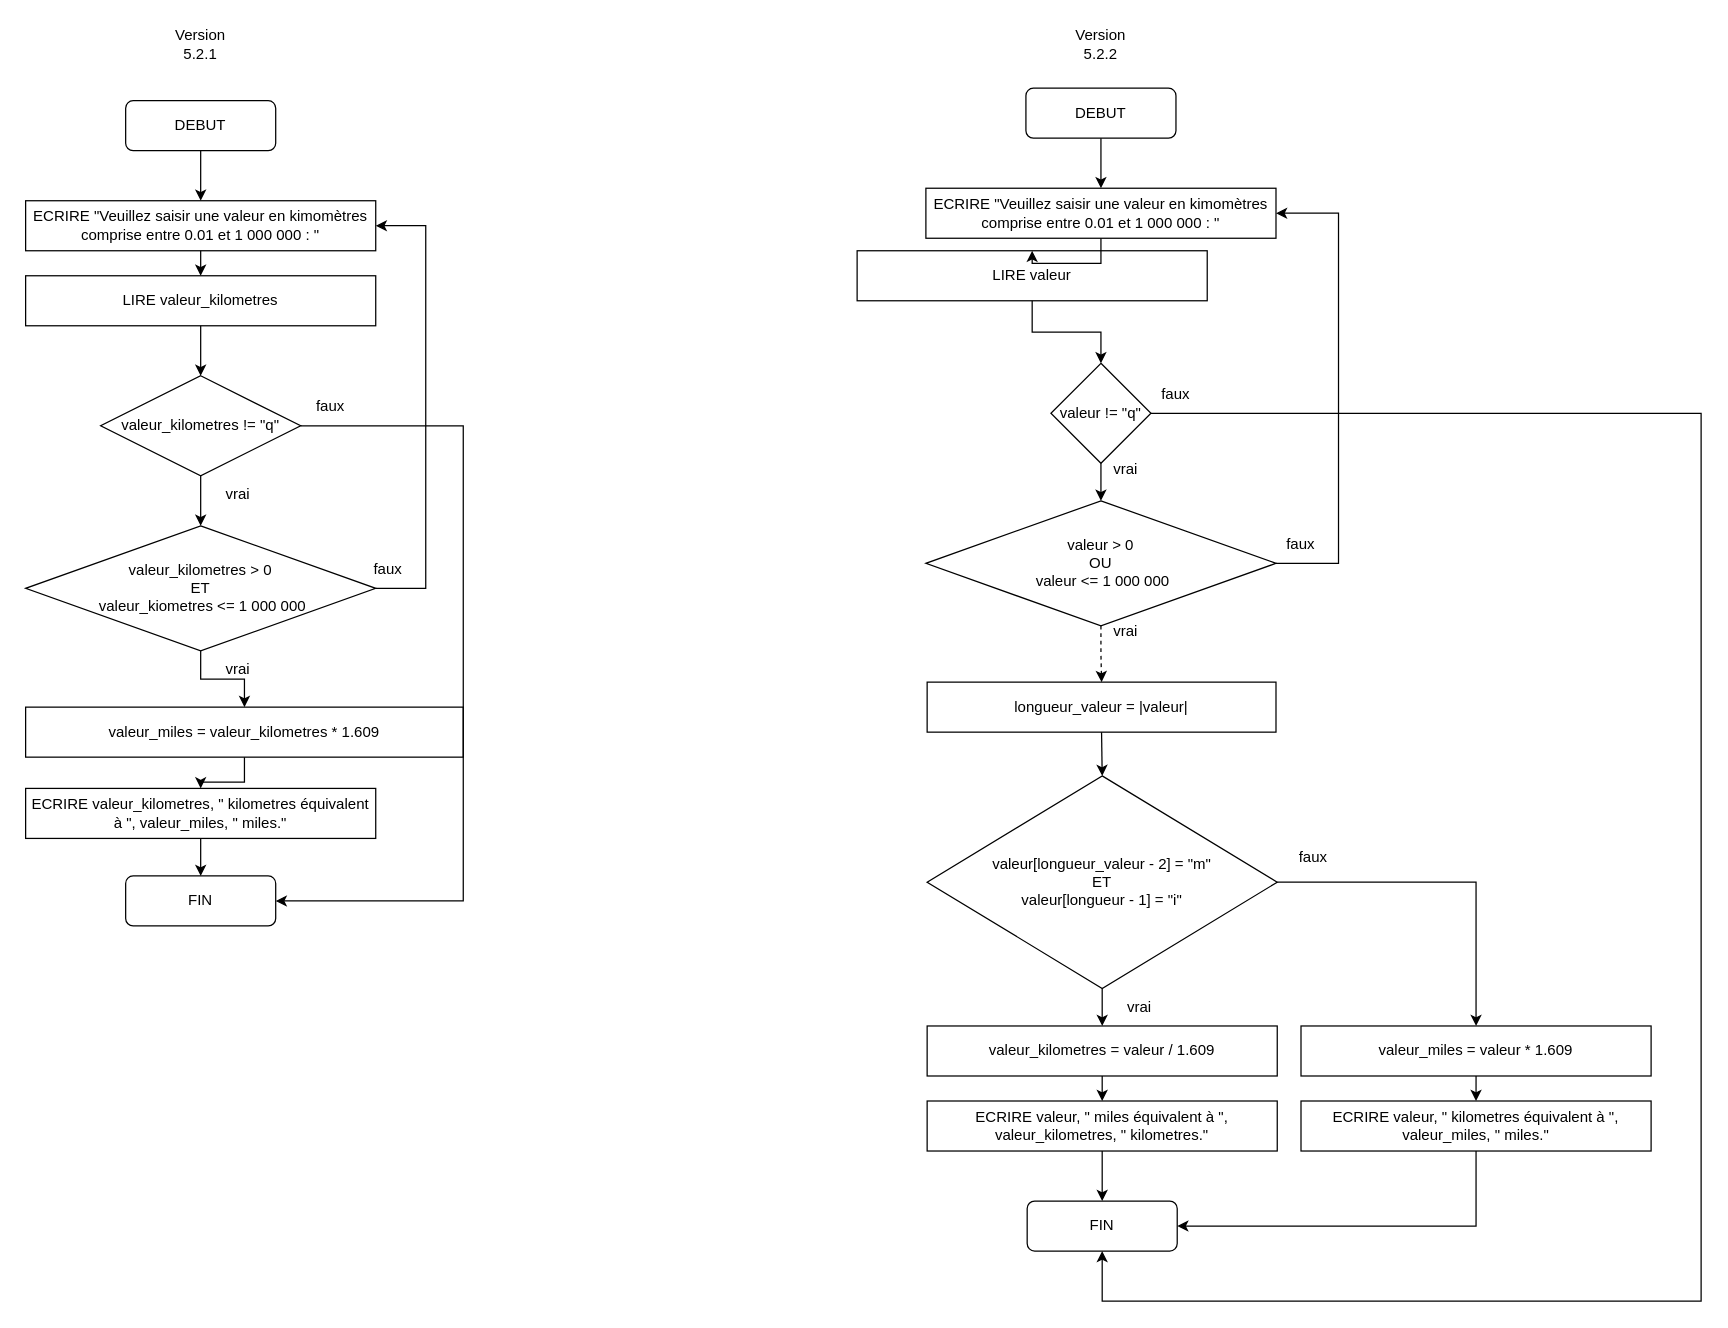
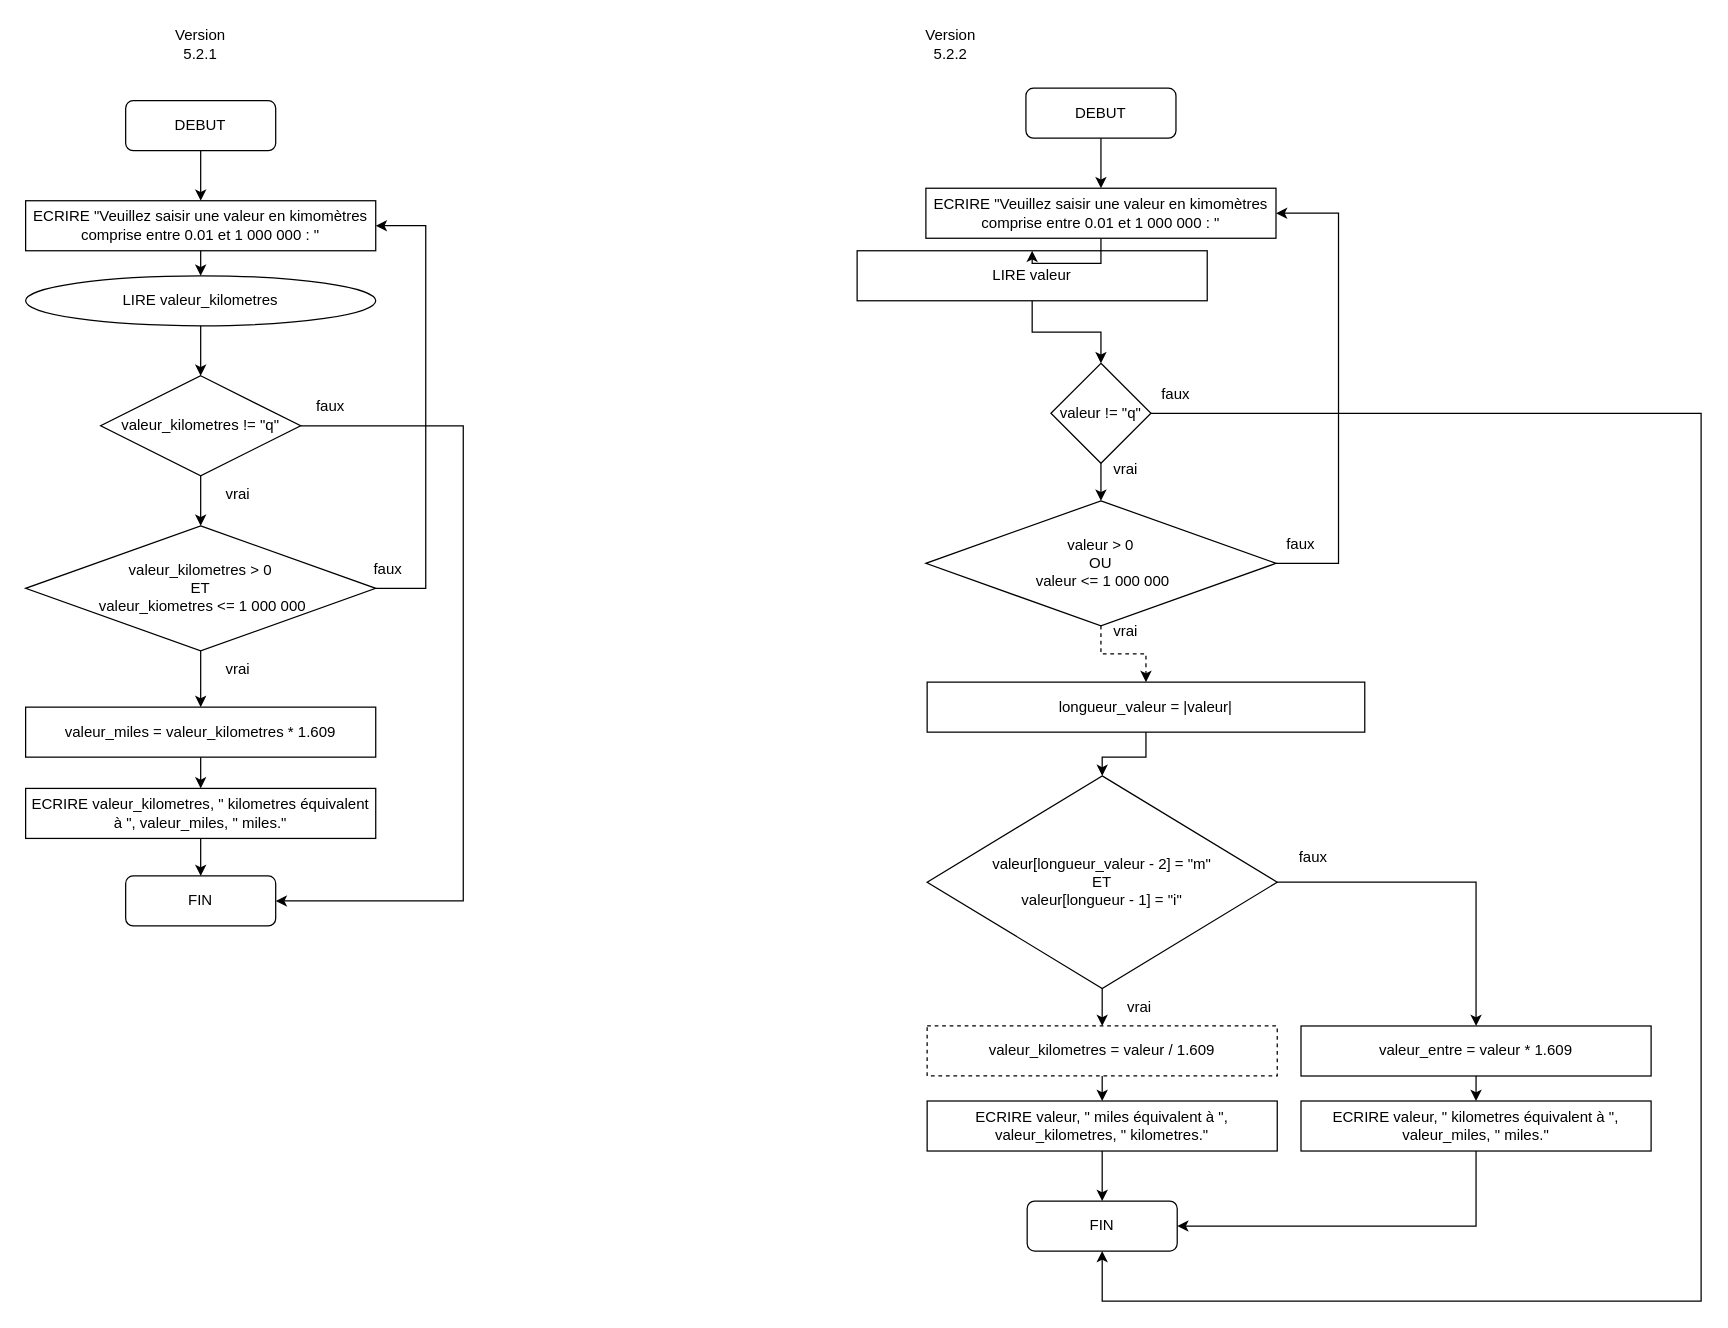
  <mxCell id="0" />
  <mxCell id="1" parent="0" />
  <mxCell id="2" style="edgeStyle=orthogonalEdgeStyle;rounded=0;orthogonalLoop=1;jettySize=auto;html=1;exitX=0.5;exitY=1;exitDx=0;exitDy=0;entryX=0.5;entryY=0;entryDx=0;entryDy=0;" parent="1" source="3" target="7" edge="1"><mxGeometry relative="1" as="geometry" /></mxCell>
  <mxCell id="3" value="&lt;span style=&quot;&quot;&gt;ECRIRE &quot;Veuillez saisir une valeur en kimomètres comprise entre 0.01 et 1 000 000 : &quot;&lt;/span&gt;" style="rounded=0;whiteSpace=wrap;html=1;fillColor=none;" parent="1" vertex="1"><mxGeometry x="20" y="160" width="280" height="40" as="geometry" /></mxCell>
  <mxCell id="4" style="edgeStyle=orthogonalEdgeStyle;rounded=0;orthogonalLoop=1;jettySize=auto;html=1;exitX=0.5;exitY=1;exitDx=0;exitDy=0;entryX=0.5;entryY=0;entryDx=0;entryDy=0;" parent="1" source="5" target="3" edge="1"><mxGeometry relative="1" as="geometry" /></mxCell>
  <mxCell id="5" value="DEBUT" style="rounded=1;whiteSpace=wrap;html=1;fillColor=none;" parent="1" vertex="1"><mxGeometry x="100" y="80" width="120" height="40" as="geometry" /></mxCell>
  <mxCell id="6" style="edgeStyle=orthogonalEdgeStyle;rounded=0;orthogonalLoop=1;jettySize=auto;html=1;exitX=0.5;exitY=1;exitDx=0;exitDy=0;entryX=0.5;entryY=0;entryDx=0;entryDy=0;" parent="1" source="7" target="10" edge="1"><mxGeometry relative="1" as="geometry" /></mxCell>
- <mxCell id="7" value="LIRE valeur_kilometres" style="rounded=0;whiteSpace=wrap;html=1;fillColor=none;" parent="1" vertex="1"><mxGeometry x="20" y="220" width="280" height="40" as="geometry" /></mxCell>
+ <mxCell id="7" value="LIRE valeur_kilometres" style="ellipse;whiteSpace=wrap;html=1;fillColor=none;" parent="1" vertex="1"><mxGeometry x="20" y="220" width="280" height="40" as="geometry" /></mxCell>
  <mxCell id="8" style="edgeStyle=orthogonalEdgeStyle;rounded=0;orthogonalLoop=1;jettySize=auto;html=1;exitX=0.5;exitY=1;exitDx=0;exitDy=0;entryX=0.5;entryY=0;entryDx=0;entryDy=0;" parent="1" source="10" target="18" edge="1"><mxGeometry relative="1" as="geometry" /></mxCell>
  <mxCell id="9" style="edgeStyle=orthogonalEdgeStyle;rounded=0;orthogonalLoop=1;jettySize=auto;html=1;exitX=1;exitY=0.5;exitDx=0;exitDy=0;entryX=1;entryY=0.5;entryDx=0;entryDy=0;" parent="1" source="10" target="15" edge="1"><mxGeometry relative="1" as="geometry"><Array as="points"><mxPoint x="370" y="340" /><mxPoint x="370" y="720" /></Array></mxGeometry></mxCell>
  <mxCell id="10" value="valeur_kilometres != &quot;q&quot;" style="rhombus;whiteSpace=wrap;html=1;fillColor=none;" parent="1" vertex="1"><mxGeometry x="80" y="300" width="160" height="80" as="geometry" /></mxCell>
  <mxCell id="11" style="edgeStyle=orthogonalEdgeStyle;rounded=0;orthogonalLoop=1;jettySize=auto;html=1;exitX=0.5;exitY=1;exitDx=0;exitDy=0;entryX=0.5;entryY=0;entryDx=0;entryDy=0;" parent="1" source="12" target="14" edge="1"><mxGeometry relative="1" as="geometry" /></mxCell>
- <mxCell id="12" value="valeur_miles = valeur_kilometres * 1.609" style="rounded=0;whiteSpace=wrap;html=1;fillColor=none;" parent="1" vertex="1"><mxGeometry x="20" y="565" width="350" height="40" as="geometry" /></mxCell>
+ <mxCell id="12" value="valeur_miles = valeur_kilometres * 1.609" style="rounded=0;whiteSpace=wrap;html=1;fillColor=none;" parent="1" vertex="1"><mxGeometry x="20" y="565" width="280" height="40" as="geometry" /></mxCell>
  <mxCell id="13" style="edgeStyle=orthogonalEdgeStyle;rounded=0;orthogonalLoop=1;jettySize=auto;html=1;exitX=0.5;exitY=1;exitDx=0;exitDy=0;entryX=0.5;entryY=0;entryDx=0;entryDy=0;" parent="1" source="14" target="15" edge="1"><mxGeometry relative="1" as="geometry" /></mxCell>
  <mxCell id="14" value="ECRIRE valeur_kilometres, &quot; kilometres équivalent à &quot;, valeur_miles, &quot; miles.&quot;" style="rounded=0;whiteSpace=wrap;html=1;fillColor=none;" parent="1" vertex="1"><mxGeometry x="20" y="630" width="280" height="40" as="geometry" /></mxCell>
  <mxCell id="15" value="FIN" style="rounded=1;whiteSpace=wrap;html=1;fillColor=none;" parent="1" vertex="1"><mxGeometry x="100" y="700" width="120" height="40" as="geometry" /></mxCell>
  <mxCell id="16" style="edgeStyle=orthogonalEdgeStyle;rounded=0;orthogonalLoop=1;jettySize=auto;html=1;exitX=0.5;exitY=1;exitDx=0;exitDy=0;entryX=0.5;entryY=0;entryDx=0;entryDy=0;" parent="1" source="18" target="12" edge="1"><mxGeometry relative="1" as="geometry" /></mxCell>
  <mxCell id="17" style="edgeStyle=orthogonalEdgeStyle;rounded=0;orthogonalLoop=1;jettySize=auto;html=1;exitX=1;exitY=0.5;exitDx=0;exitDy=0;entryX=1;entryY=0.5;entryDx=0;entryDy=0;" parent="1" source="18" target="3" edge="1"><mxGeometry relative="1" as="geometry"><Array as="points"><mxPoint x="340" y="470" /><mxPoint x="340" y="180" /></Array></mxGeometry></mxCell>
  <mxCell id="18" value="valeur_kilometres &amp;gt; 0 &lt;br&gt;ET&lt;br&gt;&amp;nbsp;valeur_kiometres &amp;lt;= 1 000 000" style="rhombus;whiteSpace=wrap;html=1;fillColor=none;" parent="1" vertex="1"><mxGeometry x="20" y="420" width="280" height="100" as="geometry" /></mxCell>
  <mxCell id="19" value="vrai" style="text;html=1;strokeColor=none;fillColor=none;align=center;verticalAlign=middle;whiteSpace=wrap;rounded=0;" parent="1" vertex="1"><mxGeometry x="160" y="380" width="60" height="30" as="geometry" /></mxCell>
  <mxCell id="20" value="vrai" style="text;html=1;strokeColor=none;fillColor=none;align=center;verticalAlign=middle;whiteSpace=wrap;rounded=0;" parent="1" vertex="1"><mxGeometry x="160" y="520" width="60" height="30" as="geometry" /></mxCell>
  <mxCell id="21" value="faux" style="text;html=1;strokeColor=none;fillColor=none;align=center;verticalAlign=middle;whiteSpace=wrap;rounded=0;" parent="1" vertex="1"><mxGeometry x="234" y="310" width="60" height="30" as="geometry" /></mxCell>
  <mxCell id="22" value="faux" style="text;html=1;strokeColor=none;fillColor=none;align=center;verticalAlign=middle;whiteSpace=wrap;rounded=0;" parent="1" vertex="1"><mxGeometry x="280" y="440" width="60" height="30" as="geometry" /></mxCell>
  <mxCell id="23" value="Version 5.2.1" style="text;html=1;strokeColor=none;fillColor=none;align=center;verticalAlign=middle;whiteSpace=wrap;rounded=0;" parent="1" vertex="1"><mxGeometry x="130" y="20" width="60" height="30" as="geometry" /></mxCell>
  <mxCell id="24" style="edgeStyle=orthogonalEdgeStyle;rounded=0;orthogonalLoop=1;jettySize=auto;html=1;exitX=0.5;exitY=1;exitDx=0;exitDy=0;entryX=0.5;entryY=0;entryDx=0;entryDy=0;" parent="1" source="25" target="29" edge="1"><mxGeometry relative="1" as="geometry" /></mxCell>
  <mxCell id="25" value="ECRIRE &quot;Veuillez saisir une valeur en kimomètres comprise entre 0.01 et 1 000 000 : &quot;" style="rounded=0;whiteSpace=wrap;html=1;fillColor=none;" parent="1" vertex="1"><mxGeometry x="740" y="150" width="280" height="40" as="geometry" /></mxCell>
  <mxCell id="26" style="edgeStyle=orthogonalEdgeStyle;rounded=0;orthogonalLoop=1;jettySize=auto;html=1;exitX=0.5;exitY=1;exitDx=0;exitDy=0;entryX=0.5;entryY=0;entryDx=0;entryDy=0;" parent="1" source="27" target="25" edge="1"><mxGeometry relative="1" as="geometry" /></mxCell>
  <mxCell id="27" value="DEBUT" style="rounded=1;whiteSpace=wrap;html=1;fillColor=none;" parent="1" vertex="1"><mxGeometry x="820" y="70" width="120" height="40" as="geometry" /></mxCell>
  <mxCell id="28" style="edgeStyle=orthogonalEdgeStyle;rounded=0;orthogonalLoop=1;jettySize=auto;html=1;exitX=0.5;exitY=1;exitDx=0;exitDy=0;entryX=0.5;entryY=0;entryDx=0;entryDy=0;" parent="1" source="29" target="32" edge="1"><mxGeometry relative="1" as="geometry" /></mxCell>
  <mxCell id="29" value="LIRE valeur" style="rounded=0;whiteSpace=wrap;html=1;fillColor=none;" parent="1" vertex="1"><mxGeometry x="685" y="200" width="280" height="40" as="geometry" /></mxCell>
  <mxCell id="30" style="edgeStyle=orthogonalEdgeStyle;rounded=0;orthogonalLoop=1;jettySize=auto;html=1;exitX=1;exitY=0.5;exitDx=0;exitDy=0;entryX=0.5;entryY=1;entryDx=0;entryDy=0;" parent="1" source="32" target="37" edge="1"><mxGeometry relative="1" as="geometry"><mxPoint x="1370" y="1102.069" as="targetPoint" /><Array as="points"><mxPoint x="1360" y="330" /><mxPoint x="1360" y="1040" /><mxPoint x="881" y="1040" /></Array></mxGeometry></mxCell>
  <mxCell id="31" style="edgeStyle=orthogonalEdgeStyle;rounded=0;orthogonalLoop=1;jettySize=auto;html=1;exitX=0.5;exitY=1;exitDx=0;exitDy=0;entryX=0.5;entryY=0;entryDx=0;entryDy=0;" parent="1" source="32" target="40" edge="1"><mxGeometry relative="1" as="geometry" /></mxCell>
  <mxCell id="32" value="valeur != &quot;q&quot;" style="rhombus;whiteSpace=wrap;html=1;fillColor=none;" parent="1" vertex="1"><mxGeometry x="840" y="290" width="80" height="80" as="geometry" /></mxCell>
  <mxCell id="33" style="edgeStyle=orthogonalEdgeStyle;rounded=0;orthogonalLoop=1;jettySize=auto;html=1;exitX=0.5;exitY=1;exitDx=0;exitDy=0;entryX=0.5;entryY=0;entryDx=0;entryDy=0;" parent="1" source="34" target="36" edge="1"><mxGeometry relative="1" as="geometry" /></mxCell>
- <mxCell id="34" value="valeur_miles = valeur * 1.609" style="rounded=0;whiteSpace=wrap;html=1;fillColor=none;" parent="1" vertex="1"><mxGeometry x="1040" y="820" width="280" height="40" as="geometry" /></mxCell>
+ <mxCell id="34" value="valeur_entre = valeur * 1.609" style="rounded=0;whiteSpace=wrap;html=1;fillColor=none;" parent="1" vertex="1"><mxGeometry x="1040" y="820" width="280" height="40" as="geometry" /></mxCell>
  <mxCell id="35" style="edgeStyle=orthogonalEdgeStyle;rounded=0;orthogonalLoop=1;jettySize=auto;html=1;exitX=0.5;exitY=1;exitDx=0;exitDy=0;entryX=1;entryY=0.5;entryDx=0;entryDy=0;" parent="1" source="36" target="37" edge="1"><mxGeometry relative="1" as="geometry" /></mxCell>
  <mxCell id="36" value="ECRIRE valeur, &quot; kilometres équivalent à &quot;, valeur_miles, &quot; miles.&quot;" style="rounded=0;whiteSpace=wrap;html=1;fillColor=none;" parent="1" vertex="1"><mxGeometry x="1040" y="880" width="280" height="40" as="geometry" /></mxCell>
  <mxCell id="37" value="FIN" style="rounded=1;whiteSpace=wrap;html=1;fillColor=none;" parent="1" vertex="1"><mxGeometry x="821" y="960" width="120" height="40" as="geometry" /></mxCell>
  <mxCell id="38" style="edgeStyle=orthogonalEdgeStyle;rounded=0;orthogonalLoop=1;jettySize=auto;html=1;exitX=0.5;exitY=1;exitDx=0;exitDy=0;entryX=0.5;entryY=0;entryDx=0;entryDy=0;dashed=1;" parent="1" source="40" target="50" edge="1"><mxGeometry relative="1" as="geometry" /></mxCell>
  <mxCell id="39" style="edgeStyle=orthogonalEdgeStyle;rounded=0;orthogonalLoop=1;jettySize=auto;html=1;exitX=1;exitY=0.5;exitDx=0;exitDy=0;entryX=1;entryY=0.5;entryDx=0;entryDy=0;" parent="1" source="40" target="25" edge="1"><mxGeometry relative="1" as="geometry"><Array as="points"><mxPoint x="1070" y="450" /><mxPoint x="1070" y="170" /></Array></mxGeometry></mxCell>
  <mxCell id="40" value="valeur &amp;gt; 0 &lt;br&gt;OU&lt;br&gt;&amp;nbsp;valeur &amp;lt;= 1 000 000" style="rhombus;whiteSpace=wrap;html=1;fillColor=none;" parent="1" vertex="1"><mxGeometry x="740" y="400" width="280" height="100" as="geometry" /></mxCell>
  <mxCell id="41" value="vrai" style="text;html=1;strokeColor=none;fillColor=none;align=center;verticalAlign=middle;whiteSpace=wrap;rounded=0;" parent="1" vertex="1"><mxGeometry x="870" y="360" width="60" height="30" as="geometry" /></mxCell>
  <mxCell id="42" value="vrai" style="text;html=1;strokeColor=none;fillColor=none;align=center;verticalAlign=middle;whiteSpace=wrap;rounded=0;" parent="1" vertex="1"><mxGeometry x="870" y="490" width="60" height="30" as="geometry" /></mxCell>
  <mxCell id="43" value="faux" style="text;html=1;strokeColor=none;fillColor=none;align=center;verticalAlign=middle;whiteSpace=wrap;rounded=0;" parent="1" vertex="1"><mxGeometry x="910" y="300" width="60" height="30" as="geometry" /></mxCell>
  <mxCell id="44" value="faux" style="text;html=1;strokeColor=none;fillColor=none;align=center;verticalAlign=middle;whiteSpace=wrap;rounded=0;" parent="1" vertex="1"><mxGeometry x="1010" y="420" width="60" height="30" as="geometry" /></mxCell>
- <mxCell id="45" value="Version 5.2.2" style="text;html=1;strokeColor=none;fillColor=none;align=center;verticalAlign=middle;whiteSpace=wrap;rounded=0;" parent="1" vertex="1"><mxGeometry x="850" y="20" width="60" height="30" as="geometry" /></mxCell>
+ <mxCell id="45" value="Version 5.2.2" style="text;html=1;strokeColor=none;fillColor=none;align=center;verticalAlign=middle;whiteSpace=wrap;rounded=0;" parent="1" vertex="1"><mxGeometry x="730" y="20" width="60" height="30" as="geometry" /></mxCell>
  <mxCell id="46" style="edgeStyle=orthogonalEdgeStyle;rounded=0;orthogonalLoop=1;jettySize=auto;html=1;exitX=0.5;exitY=1;exitDx=0;exitDy=0;entryX=0.5;entryY=0;entryDx=0;entryDy=0;" parent="1" source="48" target="52" edge="1"><mxGeometry relative="1" as="geometry" /></mxCell>
  <mxCell id="47" style="edgeStyle=orthogonalEdgeStyle;rounded=0;orthogonalLoop=1;jettySize=auto;html=1;exitX=1;exitY=0.5;exitDx=0;exitDy=0;" parent="1" source="48" target="34" edge="1"><mxGeometry relative="1" as="geometry" /></mxCell>
  <mxCell id="48" value="valeur[longueur_valeur - 2] = &quot;m&quot; &lt;br&gt;ET&lt;br&gt;valeur[longueur - 1] = &quot;i&quot;" style="rhombus;whiteSpace=wrap;html=1;fillColor=none;" parent="1" vertex="1"><mxGeometry x="741" y="620" width="280" height="170" as="geometry" /></mxCell>
  <mxCell id="49" style="edgeStyle=orthogonalEdgeStyle;rounded=0;orthogonalLoop=1;jettySize=auto;html=1;exitX=0.5;exitY=1;exitDx=0;exitDy=0;entryX=0.5;entryY=0;entryDx=0;entryDy=0;" parent="1" source="50" target="48" edge="1"><mxGeometry relative="1" as="geometry" /></mxCell>
- <mxCell id="50" value="longueur_valeur = |valeur|" style="rounded=0;whiteSpace=wrap;html=1;fillColor=none;" parent="1" vertex="1"><mxGeometry x="741" y="545" width="279" height="40" as="geometry" /></mxCell>
+ <mxCell id="50" value="longueur_valeur = |valeur|" style="rounded=0;whiteSpace=wrap;html=1;fillColor=none;" parent="1" vertex="1"><mxGeometry x="741" y="545" width="350" height="40" as="geometry" /></mxCell>
  <mxCell id="51" style="edgeStyle=orthogonalEdgeStyle;rounded=0;orthogonalLoop=1;jettySize=auto;html=1;exitX=0.5;exitY=1;exitDx=0;exitDy=0;entryX=0.5;entryY=0;entryDx=0;entryDy=0;" parent="1" source="52" target="54" edge="1"><mxGeometry relative="1" as="geometry" /></mxCell>
- <mxCell id="52" value="valeur_kilometres = valeur / 1.609" style="rounded=0;whiteSpace=wrap;html=1;fillColor=none;" parent="1" vertex="1"><mxGeometry x="741" y="820" width="280" height="40" as="geometry" /></mxCell>
+ <mxCell id="52" value="valeur_kilometres = valeur / 1.609" style="rounded=0;whiteSpace=wrap;html=1;fillColor=none;dashed=1;" parent="1" vertex="1"><mxGeometry x="741" y="820" width="280" height="40" as="geometry" /></mxCell>
  <mxCell id="53" style="edgeStyle=orthogonalEdgeStyle;rounded=0;orthogonalLoop=1;jettySize=auto;html=1;exitX=0.5;exitY=1;exitDx=0;exitDy=0;" parent="1" source="54" target="37" edge="1"><mxGeometry relative="1" as="geometry" /></mxCell>
  <mxCell id="54" value="ECRIRE valeur, &quot; miles équivalent à &quot;, valeur_kilometres, &quot; kilometres.&quot;" style="rounded=0;whiteSpace=wrap;html=1;fillColor=none;" parent="1" vertex="1"><mxGeometry x="741" y="880" width="280" height="40" as="geometry" /></mxCell>
  <mxCell id="55" value="vrai" style="text;html=1;strokeColor=none;fillColor=none;align=center;verticalAlign=middle;whiteSpace=wrap;rounded=0;" parent="1" vertex="1"><mxGeometry x="881" y="790" width="60" height="30" as="geometry" /></mxCell>
  <mxCell id="56" value="faux" style="text;html=1;strokeColor=none;fillColor=none;align=center;verticalAlign=middle;whiteSpace=wrap;rounded=0;" parent="1" vertex="1"><mxGeometry x="1020" y="670" width="60" height="30" as="geometry" /></mxCell>
